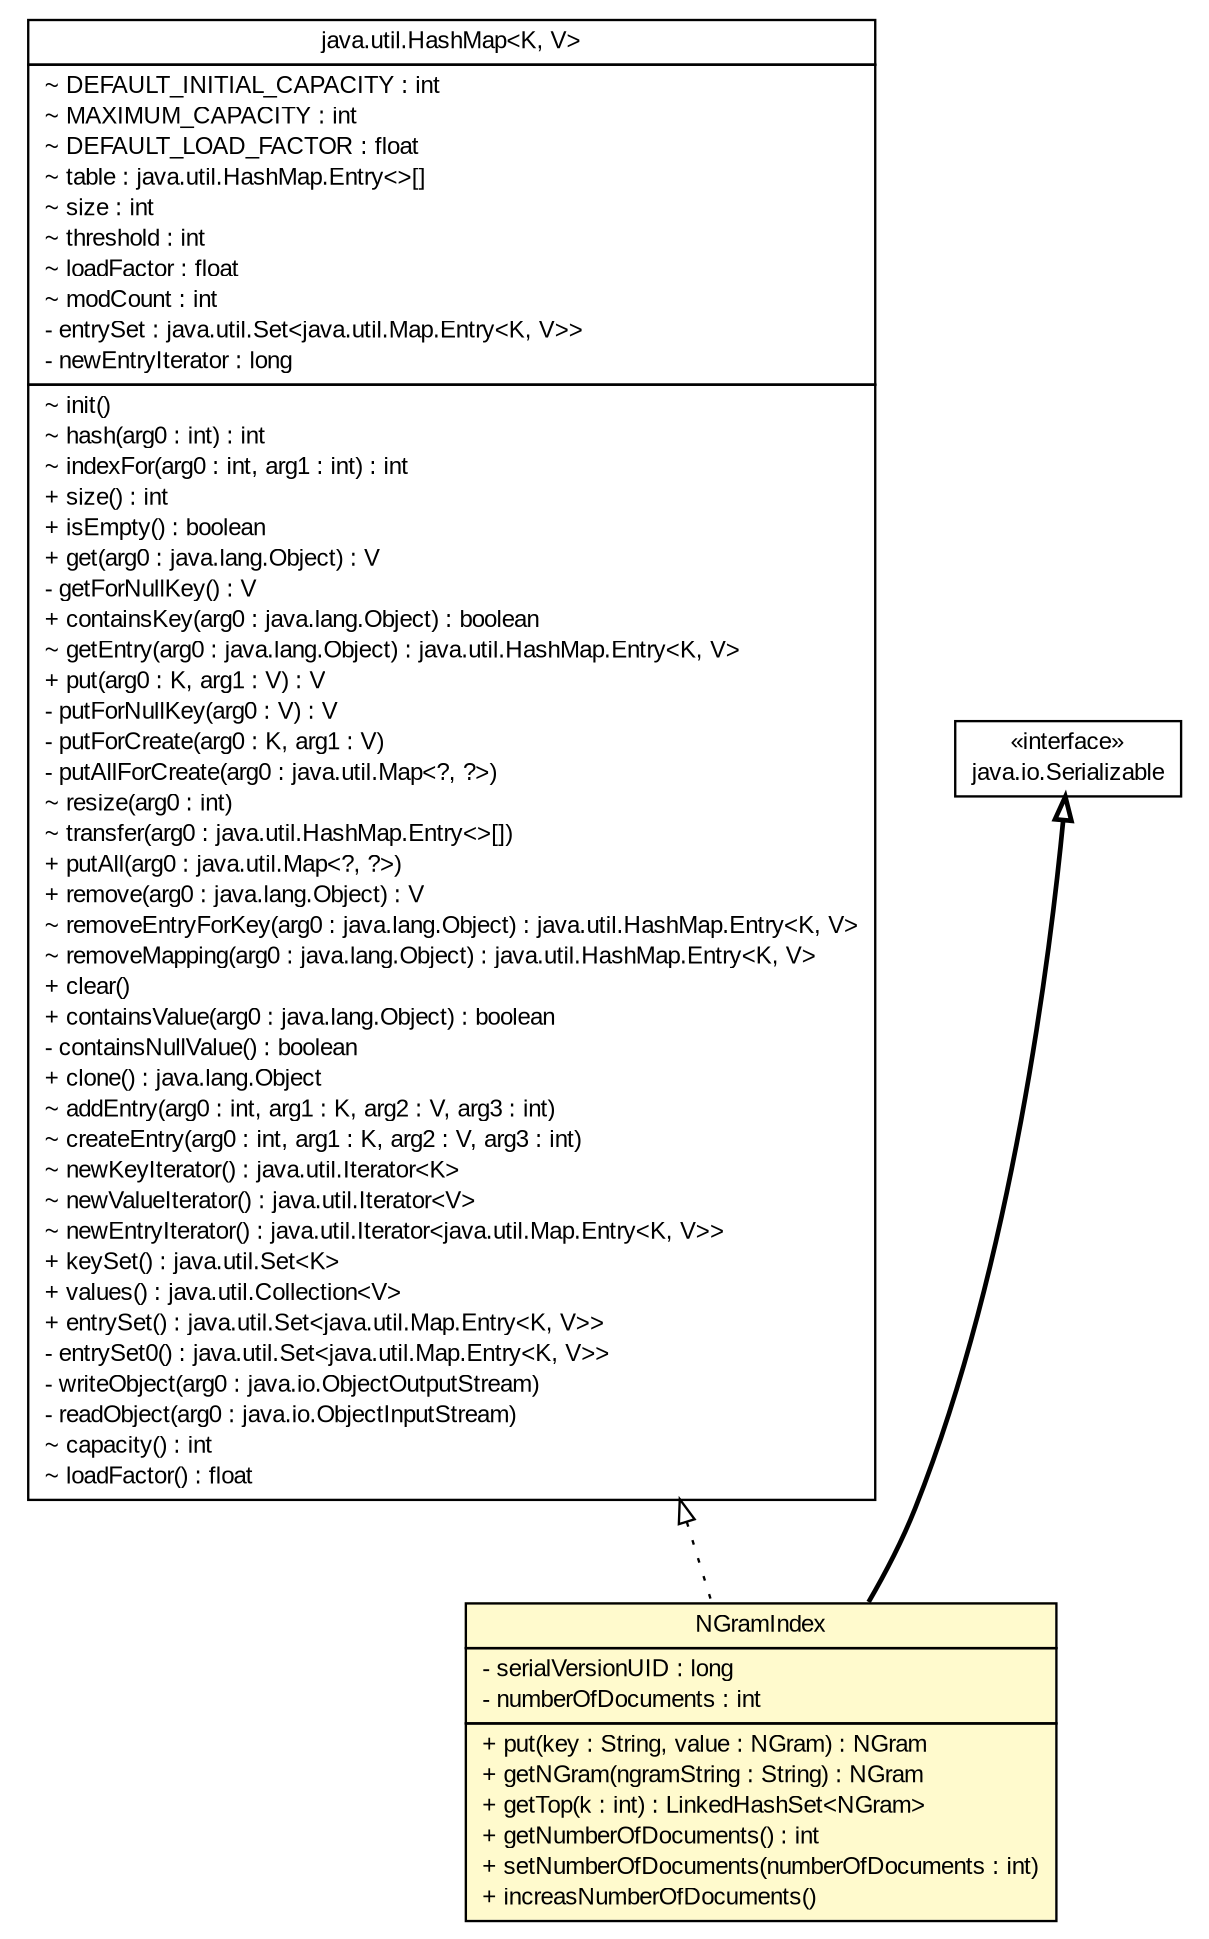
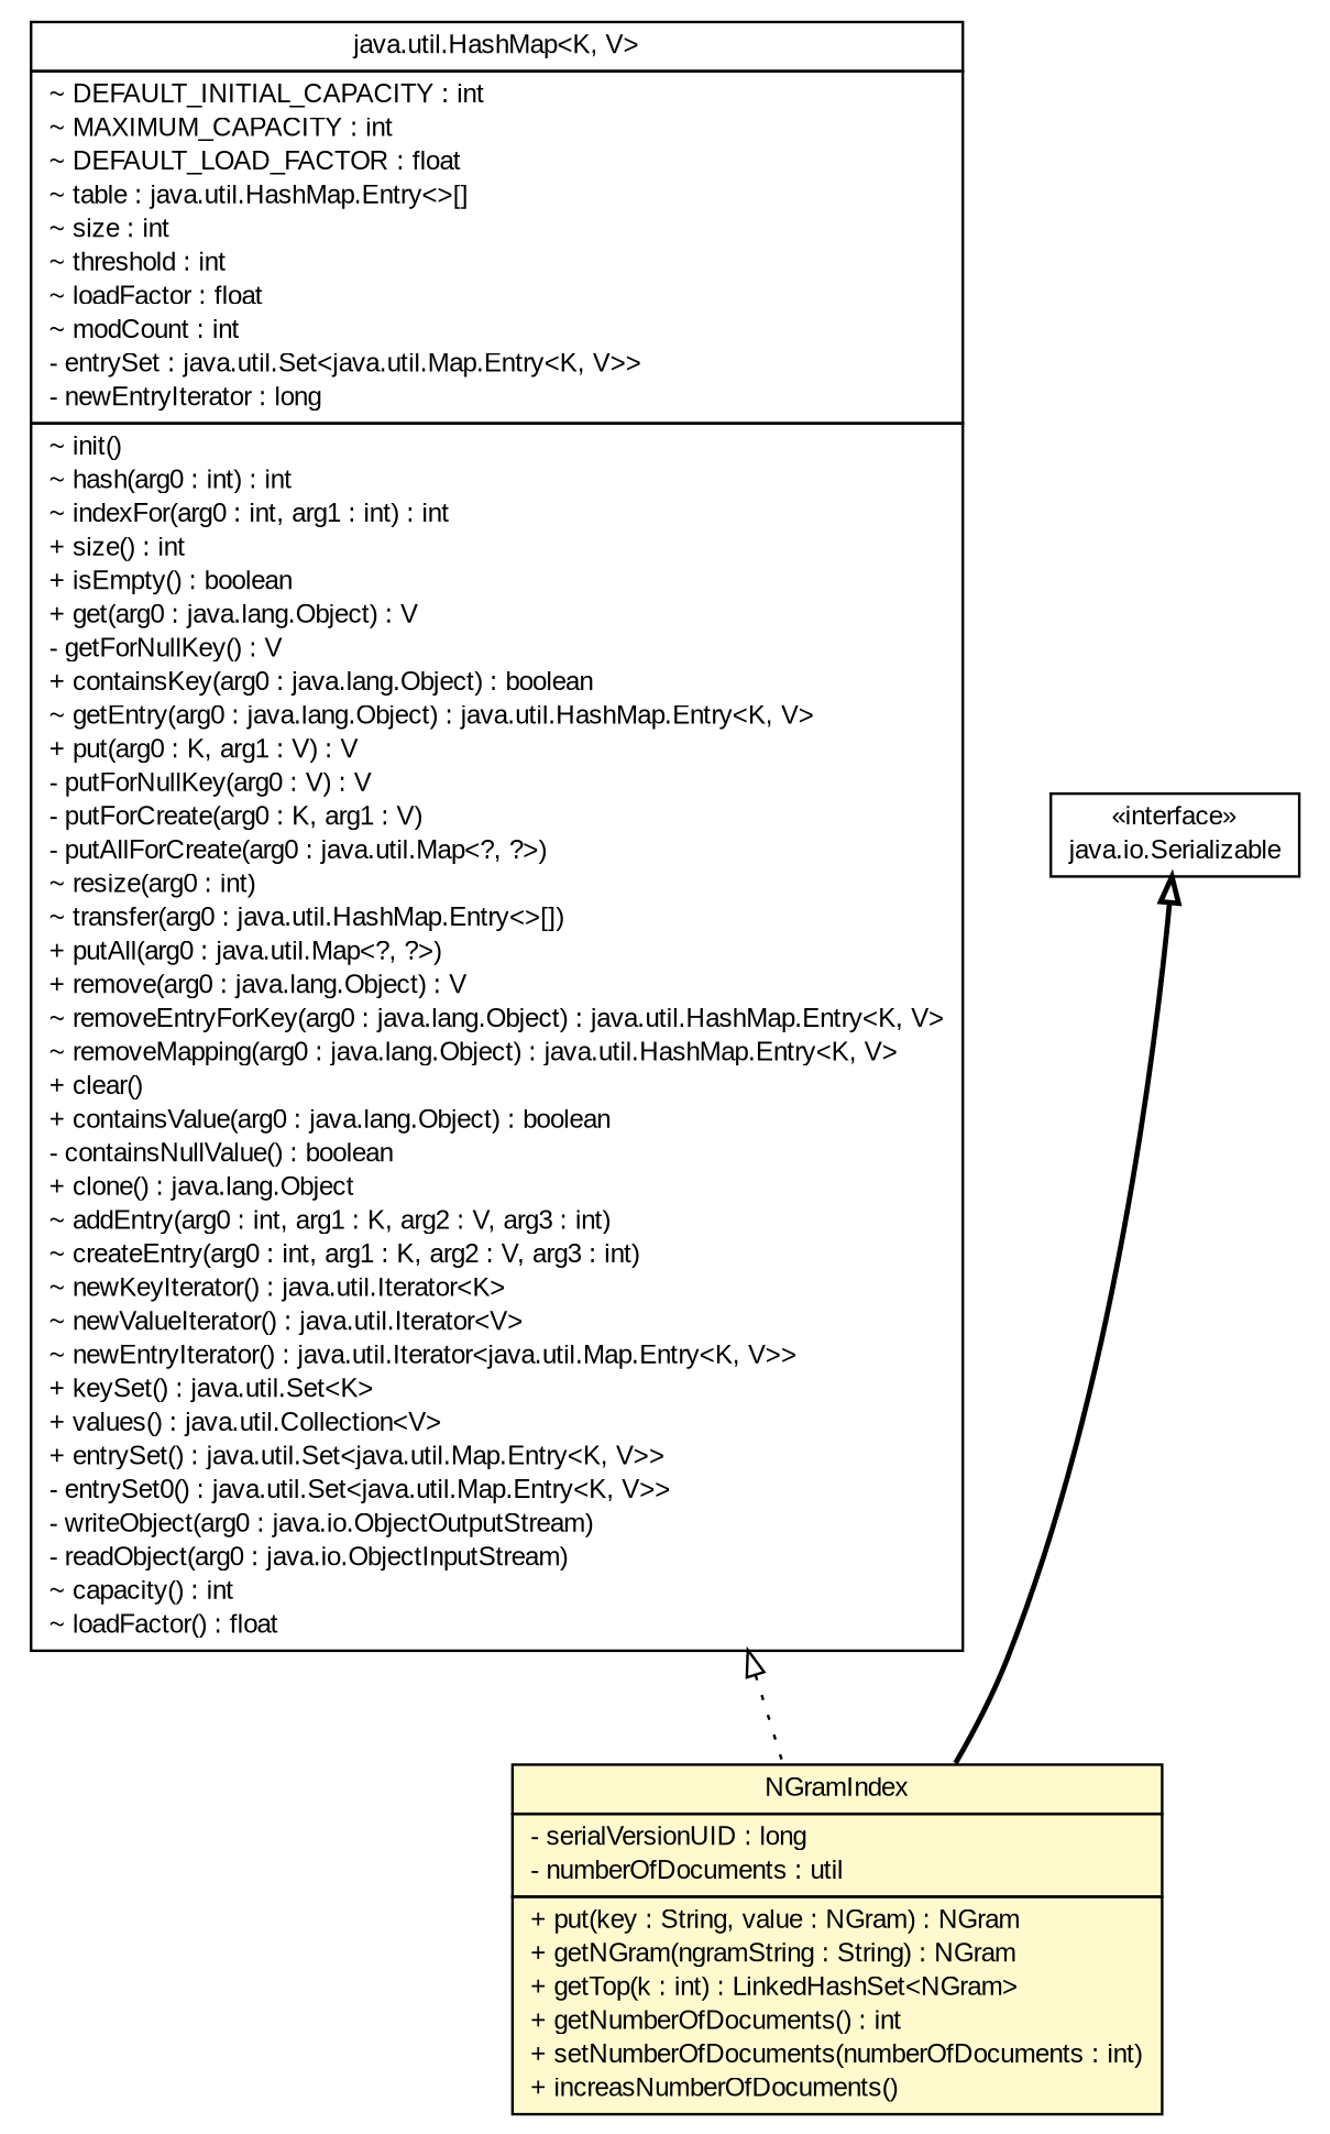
  digraph {
    nodesep=0.25
    ranksep=0.5
    node [fontcolor=black fontname=arial fontsize=10.0 shape=plaintext]
    edge [arrowtail=empty dir=back fontname=arial fontsize=10 headport=p labelfontname=arial labelfontsize=10 tailport=p]
-   n1 [label=<<table title="tud.iir.classification.page.NGramIndex" border="0" cellborder="1" cellspacing="0" cellpadding="2" port="p" bgcolor="lemonChiffon" href="./NGramIndex.html"> 		<tr><td><table border="0" cellspacing="0" cellpadding="1"> <tr><td align="center" balign="center"> NGramIndex </td></tr> 		</table></td></tr> 		<tr><td><table border="0" cellspacing="0" cellpadding="1"> <tr><td align="left" balign="left"> - serialVersionUID : long </td></tr> <tr><td align="left" balign="left"> - numberOfDocuments : int </td></tr> 		</table></td></tr> 		<tr><td><table border="0" cellspacing="0" cellpadding="1"> <tr><td align="left" balign="left"> + put(key : String, value : NGram) : NGram </td></tr> <tr><td align="left" balign="left"> + getNGram(ngramString : String) : NGram </td></tr> <tr><td align="left" balign="left"> + getTop(k : int) : LinkedHashSet&lt;NGram&gt; </td></tr> <tr><td align="left" balign="left"> + getNumberOfDocuments() : int </td></tr> <tr><td align="left" balign="left"> + setNumberOfDocuments(numberOfDocuments : int) </td></tr> <tr><td align="left" balign="left"> + increasNumberOfDocuments() </td></tr> 		</table></td></tr> 		</table>>]
+   n1 [label=<<table title="tud.iir.classification.page.NGramIndex" border="0" cellborder="1" cellspacing="0" cellpadding="2" port="p" bgcolor="lemonChiffon" href="./NGramIndex.html"> 		<tr><td><table border="0" cellspacing="0" cellpadding="1"> <tr><td align="center" balign="center"> NGramIndex </td></tr> 		</table></td></tr> 		<tr><td><table border="0" cellspacing="0" cellpadding="1"> <tr><td align="left" balign="left"> - serialVersionUID : long </td></tr> <tr><td align="left" balign="left"> - numberOfDocuments : util </td></tr> 		</table></td></tr> 		<tr><td><table border="0" cellspacing="0" cellpadding="1"> <tr><td align="left" balign="left"> + put(key : String, value : NGram) : NGram </td></tr> <tr><td align="left" balign="left"> + getNGram(ngramString : String) : NGram </td></tr> <tr><td align="left" balign="left"> + getTop(k : int) : LinkedHashSet&lt;NGram&gt; </td></tr> <tr><td align="left" balign="left"> + getNumberOfDocuments() : int </td></tr> <tr><td align="left" balign="left"> + setNumberOfDocuments(numberOfDocuments : int) </td></tr> <tr><td align="left" balign="left"> + increasNumberOfDocuments() </td></tr> 		</table></td></tr> 		</table>>]
    n2 [label=<<table title="java.util.HashMap" border="0" cellborder="1" cellspacing="0" cellpadding="2" port="p" href="http://java.sun.com/j2se/1.4.2/docs/api/java/util/HashMap.html"> 		<tr><td><table border="0" cellspacing="0" cellpadding="1"> <tr><td align="center" balign="center"> java.util.HashMap&lt;K, V&gt; </td></tr> 		</table></td></tr> 		<tr><td><table border="0" cellspacing="0" cellpadding="1"> <tr><td align="left" balign="left"> ~ DEFAULT_INITIAL_CAPACITY : int </td></tr> <tr><td align="left" balign="left"> ~ MAXIMUM_CAPACITY : int </td></tr> <tr><td align="left" balign="left"> ~ DEFAULT_LOAD_FACTOR : float </td></tr> <tr><td align="left" balign="left"> ~ table : java.util.HashMap.Entry&lt;&gt;[] </td></tr> <tr><td align="left" balign="left"> ~ size : int </td></tr> <tr><td align="left" balign="left"> ~ threshold : int </td></tr> <tr><td align="left" balign="left"> ~ loadFactor : float </td></tr> <tr><td align="left" balign="left"> ~ modCount : int </td></tr> <tr><td align="left" balign="left"> - entrySet : java.util.Set&lt;java.util.Map.Entry&lt;K, V&gt;&gt; </td></tr> <tr><td align="left" balign="left"> - newEntryIterator : long </td></tr> 		</table></td></tr> 		<tr><td><table border="0" cellspacing="0" cellpadding="1"> <tr><td align="left" balign="left"> ~ init() </td></tr> <tr><td align="left" balign="left"> ~ hash(arg0 : int) : int </td></tr> <tr><td align="left" balign="left"> ~ indexFor(arg0 : int, arg1 : int) : int </td></tr> <tr><td align="left" balign="left"> + size() : int </td></tr> <tr><td align="left" balign="left"> + isEmpty() : boolean </td></tr> <tr><td align="left" balign="left"> + get(arg0 : java.lang.Object) : V </td></tr> <tr><td align="left" balign="left"> - getForNullKey() : V </td></tr> <tr><td align="left" balign="left"> + containsKey(arg0 : java.lang.Object) : boolean </td></tr> <tr><td align="left" balign="left"> ~ getEntry(arg0 : java.lang.Object) : java.util.HashMap.Entry&lt;K, V&gt; </td></tr> <tr><td align="left" balign="left"> + put(arg0 : K, arg1 : V) : V </td></tr> <tr><td align="left" balign="left"> - putForNullKey(arg0 : V) : V </td></tr> <tr><td align="left" balign="left"> - putForCreate(arg0 : K, arg1 : V) </td></tr> <tr><td align="left" balign="left"> - putAllForCreate(arg0 : java.util.Map&lt;?, ?&gt;) </td></tr> <tr><td align="left" balign="left"> ~ resize(arg0 : int) </td></tr> <tr><td align="left" balign="left"> ~ transfer(arg0 : java.util.HashMap.Entry&lt;&gt;[]) </td></tr> <tr><td align="left" balign="left"> + putAll(arg0 : java.util.Map&lt;?, ?&gt;) </td></tr> <tr><td align="left" balign="left"> + remove(arg0 : java.lang.Object) : V </td></tr> <tr><td align="left" balign="left"> ~ removeEntryForKey(arg0 : java.lang.Object) : java.util.HashMap.Entry&lt;K, V&gt; </td></tr> <tr><td align="left" balign="left"> ~ removeMapping(arg0 : java.lang.Object) : java.util.HashMap.Entry&lt;K, V&gt; </td></tr> <tr><td align="left" balign="left"> + clear() </td></tr> <tr><td align="left" balign="left"> + containsValue(arg0 : java.lang.Object) : boolean </td></tr> <tr><td align="left" balign="left"> - containsNullValue() : boolean </td></tr> <tr><td align="left" balign="left"> + clone() : java.lang.Object </td></tr> <tr><td align="left" balign="left"> ~ addEntry(arg0 : int, arg1 : K, arg2 : V, arg3 : int) </td></tr> <tr><td align="left" balign="left"> ~ createEntry(arg0 : int, arg1 : K, arg2 : V, arg3 : int) </td></tr> <tr><td align="left" balign="left"> ~ newKeyIterator() : java.util.Iterator&lt;K&gt; </td></tr> <tr><td align="left" balign="left"> ~ newValueIterator() : java.util.Iterator&lt;V&gt; </td></tr> <tr><td align="left" balign="left"> ~ newEntryIterator() : java.util.Iterator&lt;java.util.Map.Entry&lt;K, V&gt;&gt; </td></tr> <tr><td align="left" balign="left"> + keySet() : java.util.Set&lt;K&gt; </td></tr> <tr><td align="left" balign="left"> + values() : java.util.Collection&lt;V&gt; </td></tr> <tr><td align="left" balign="left"> + entrySet() : java.util.Set&lt;java.util.Map.Entry&lt;K, V&gt;&gt; </td></tr> <tr><td align="left" balign="left"> - entrySet0() : java.util.Set&lt;java.util.Map.Entry&lt;K, V&gt;&gt; </td></tr> <tr><td align="left" balign="left"> - writeObject(arg0 : java.io.ObjectOutputStream) </td></tr> <tr><td align="left" balign="left"> - readObject(arg0 : java.io.ObjectInputStream) </td></tr> <tr><td align="left" balign="left"> ~ capacity() : int </td></tr> <tr><td align="left" balign="left"> ~ loadFactor() : float </td></tr> 		</table></td></tr> 		</table>>]
    n3 [label=<<table title="java.io.Serializable" border="0" cellborder="1" cellspacing="0" cellpadding="2" port="p" href="http://java.sun.com/j2se/1.4.2/docs/api/java/io/Serializable.html"> 		<tr><td><table border="0" cellspacing="0" cellpadding="1"> <tr><td align="center" balign="center"> &#171;interface&#187; </td></tr> <tr><td align="center" balign="center"> java.io.Serializable </td></tr> 		</table></td></tr> 		</table>>]
    n2 -> n1 [style=dotted]
    n3 -> n1 [style=bold]
  }
